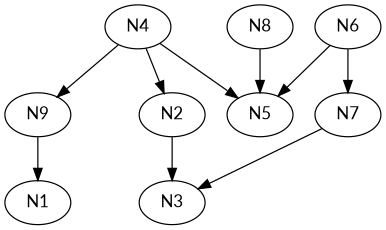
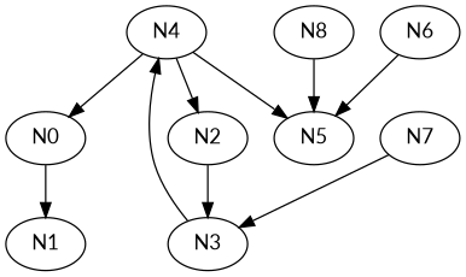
  digraph {
    fontname=Lato
    oneblock=true
    node [fontname=Lato]
    edge [fontname=Lato]
-   N0 [label=N9]
+   N0
    N1
    N2
    N3
    N4
    N5
    N6
    N7
    N8
    N0 -> N1
    N2 -> N3
+   N3 -> N4
    N4 -> N0
    N4 -> N2
    N4 -> N5
    N6 -> N5
-   N6 -> N7
    N7 -> N3
    N8 -> N5
  }
